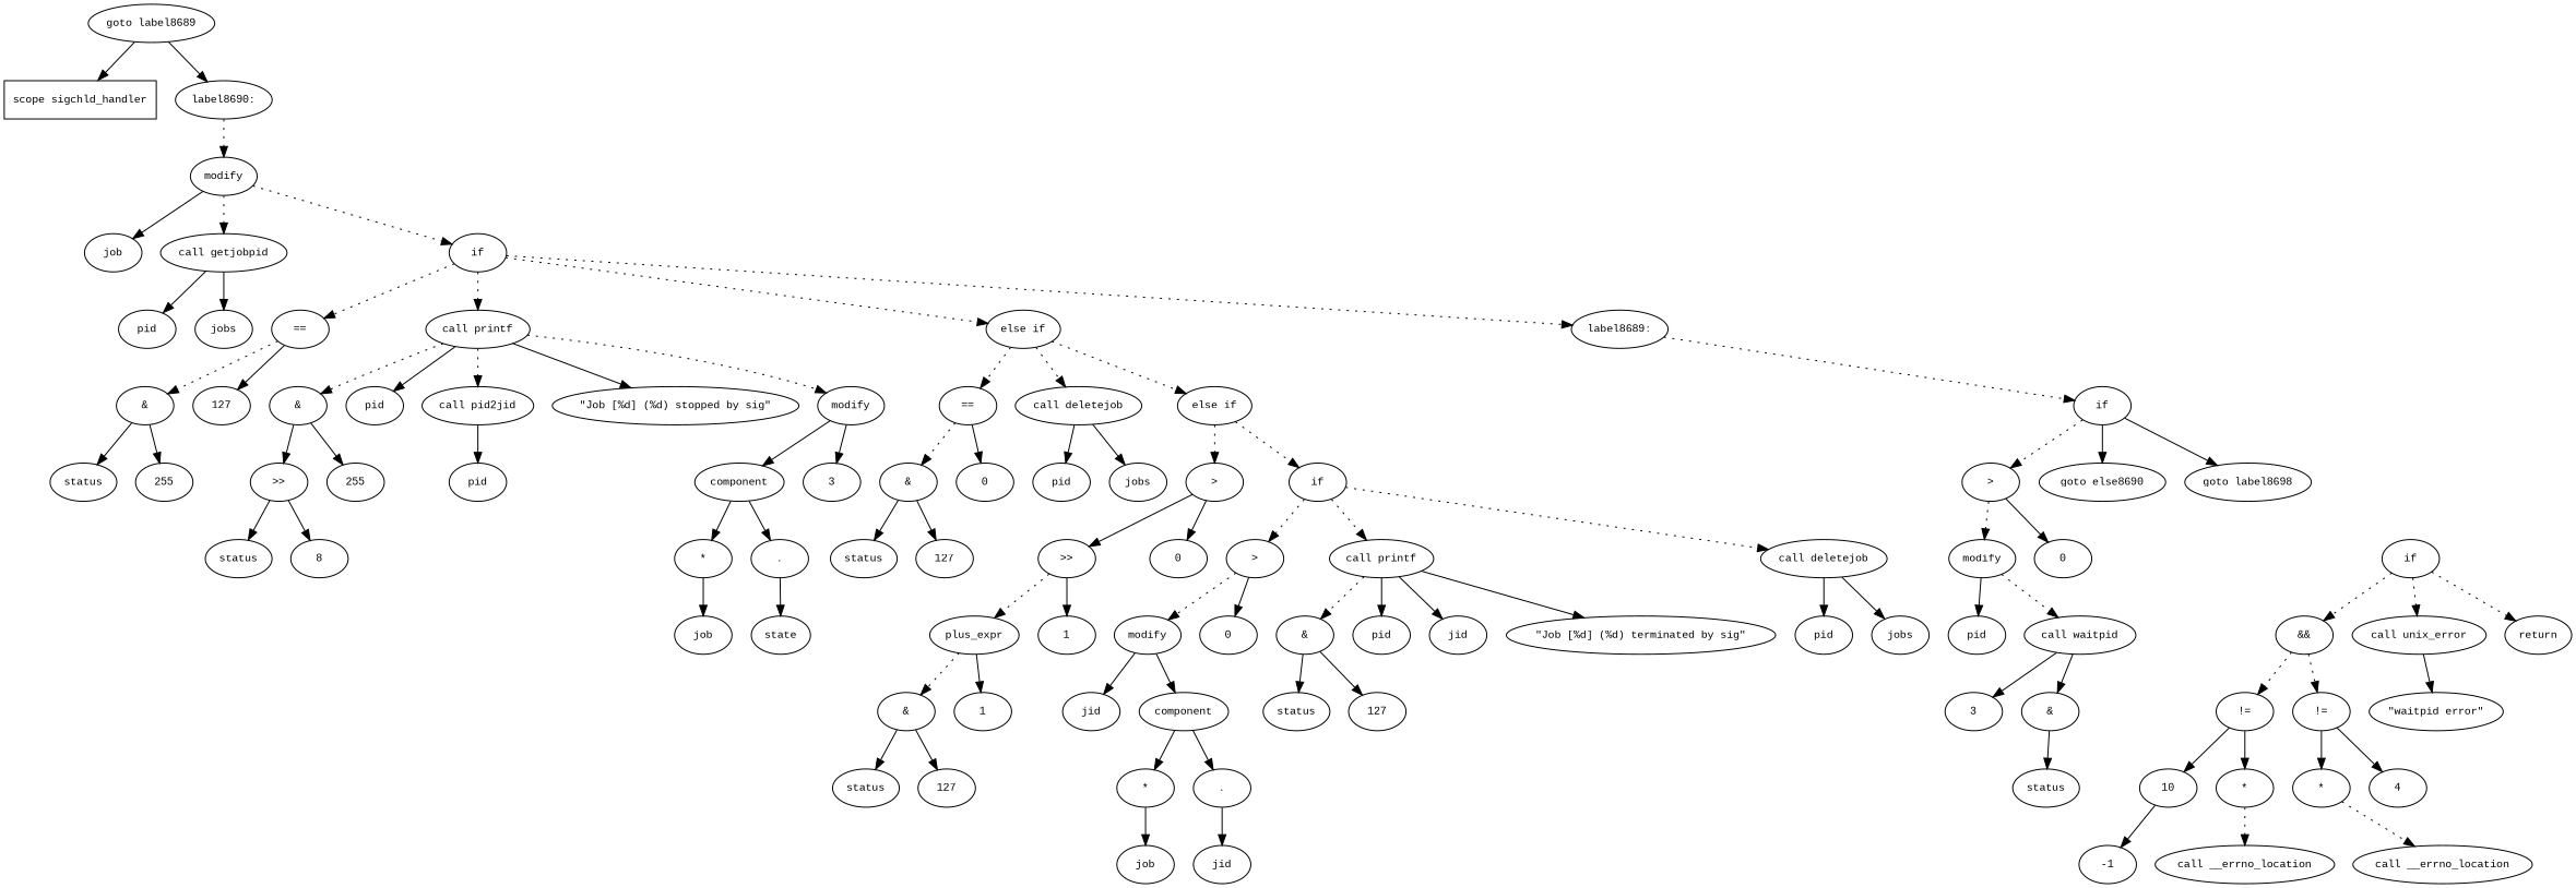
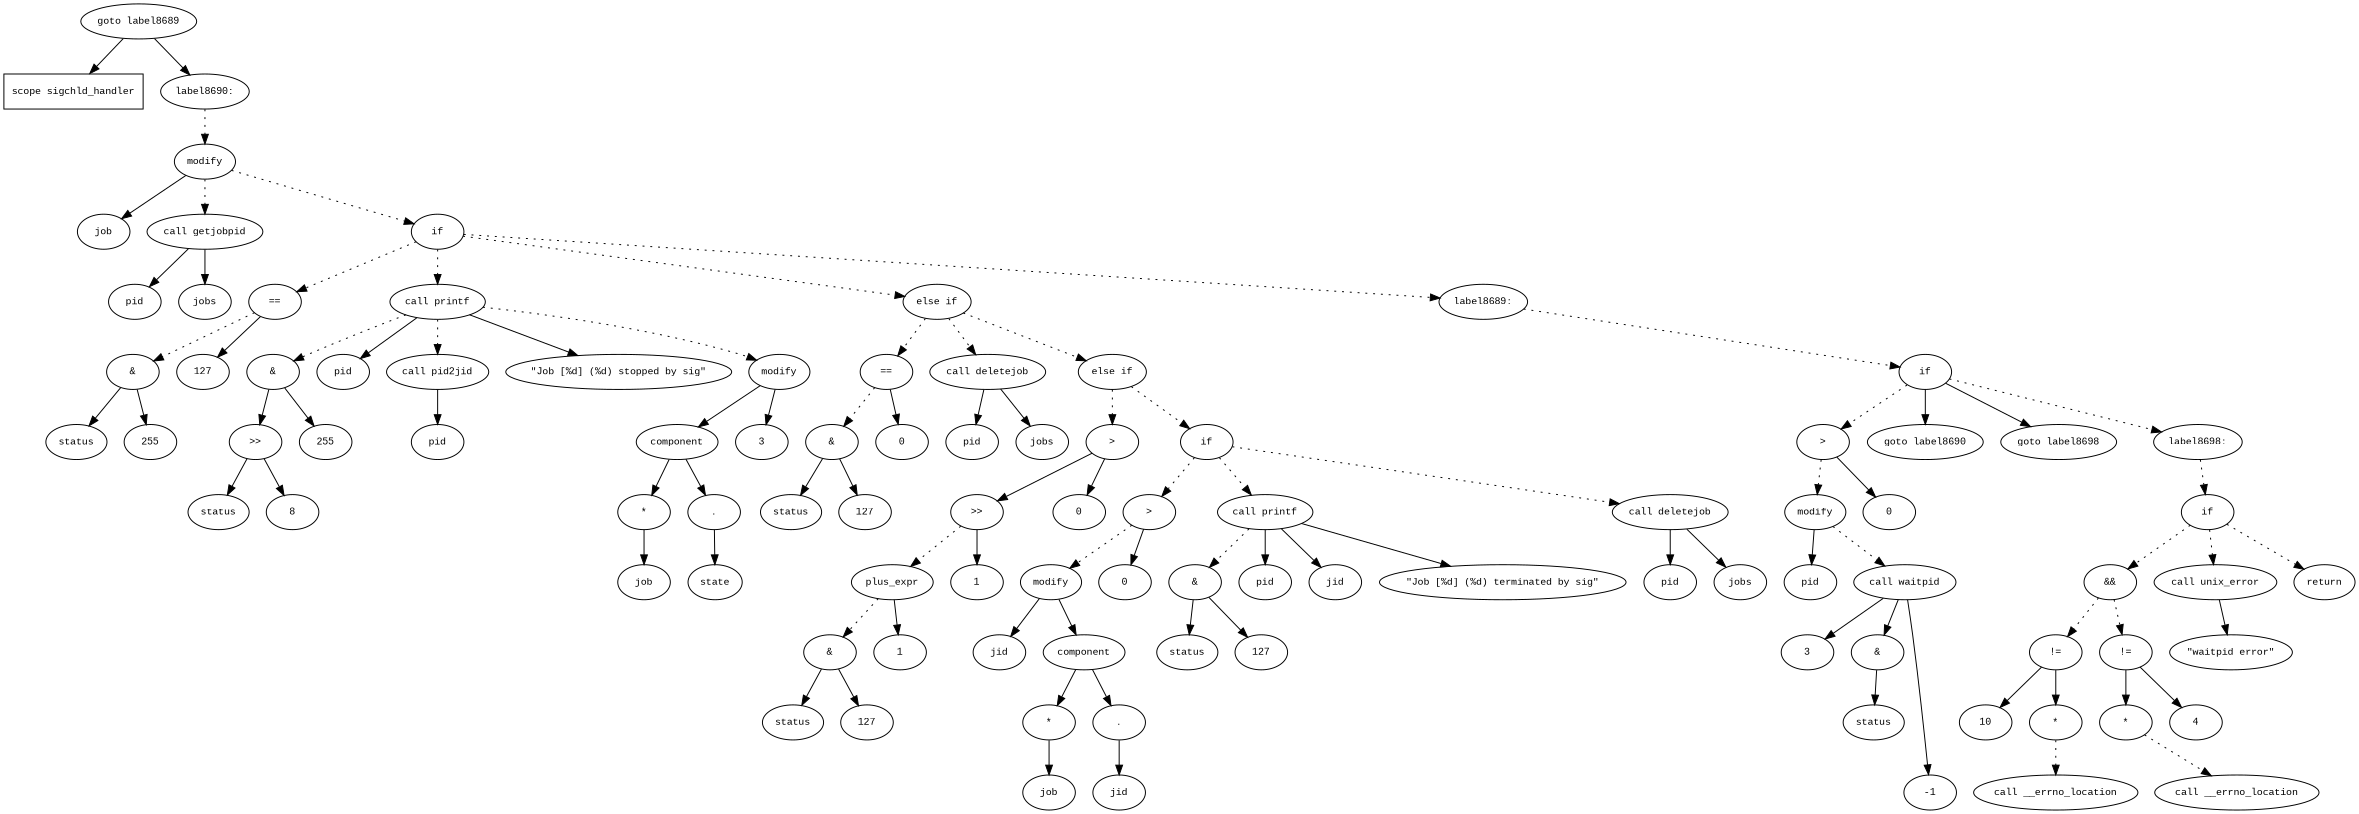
  digraph {
    fontname="Times New Roman"
    fontsize=10
    node [fontname="Courier New" fontsize=10 shape=ellipse]
    edge [fontname="Times New Roman" fontsize=10]
    n1 [label="scope sigchld_handler" shape=box]
    n2 [label="goto label8689"]
    n3 [label="label8690:"]
    n4 [label=modify]
    n5 [label=job]
    n6 [label="call getjobpid"]
    n7 [label=if]
    n8 [label=pid]
    n9 [label=jobs]
    n10 [label="=="]
    n11 [label="call printf"]
    n12 [label="else if"]
    n13 [label="label8689:"]
    n14 [label="&"]
    n15 [label=127]
    n16 [label="&"]
    n17 [label=pid]
    n18 [label="call pid2jid"]
    n19 [label="\"Job [%d] (%d) stopped by sig\""]
    n20 [label=modify]
    n21 [label="=="]
    n22 [label="call deletejob"]
    n23 [label="else if"]
    n24 [label=if]
    n25 [label=status]
    n26 [label=255]
    n27 [label=">>"]
    n28 [label=255]
    n29 [label=pid]
    n30 [label=component]
    n31 [label=3]
    n32 [label=status]
    n33 [label=8]
    n34 [label="*"]
    n35 [label="."]
    n36 [label=job]
    n37 [label=state]
    n38 [label="&"]
    n39 [label=0]
    n40 [label=pid]
    n41 [label=jobs]
    n42 [label=">"]
    n43 [label=if]
    n44 [label=status]
    n45 [label=127]
    n46 [label=">>"]
    n47 [label=0]
    n48 [label=">"]
    n49 [label="call printf"]
    n50 [label="call deletejob"]
    n51 [label=plus_expr]
    n52 [label=1]
    n53 [label="&"]
    n54 [label=1]
    n55 [label=status]
    n56 [label=127]
    n57 [label=modify]
    n58 [label=0]
    n59 [label="&"]
    n60 [label=pid]
    n61 [label=jid]
    n62 [label="\"Job [%d] (%d) terminated by sig\""]
    n63 [label=pid]
    n64 [label=jobs]
    n65 [label=jid]
    n66 [label=component]
    n67 [label="*"]
    n68 [label="."]
    n69 [label=job]
    n70 [label=jid]
    n71 [label=status]
    n72 [label=127]
    n73 [label=">"]
-   n74 [label="goto else8690"]
+   n74 [label="goto label8690"]
    n75 [label="goto label8698"]
+   n76 [label="label8698:"]
    n77 [label=modify]
    n78 [label=0]
    n79 [label=if]
    n80 [label=pid]
    n81 [label="call waitpid"]
    n82 [label=3]
    n83 [label="&"]
    n84 [label=-1]
    n85 [label=status]
    n86 [label="&&"]
    n87 [label="call unix_error"]
    n88 [label=return]
    n89 [label="!="]
    n90 [label="!="]
    n91 [label="\"waitpid error\""]
    n92 [label="*"]
    n93 [label=10]
    n94 [label="*"]
    n95 [label=4]
    n96 [label="call __errno_location"]
    n97 [label="call __errno_location"]
    n2 -> n1
    n2 -> n3 [style=solid]
    n3 -> n4 [style=dotted]
    n4 -> n5
    n4 -> n6 [style=dotted]
    n4 -> n7 [style=dotted]
    n6 -> n8
    n6 -> n9
    n7 -> n10 [style=dotted]
    n7 -> n11 [style=dotted]
    n7 -> n12 [style=dotted]
    n7 -> n13 [style=dotted]
    n10 -> n14 [style=dotted]
    n10 -> n15
    n11 -> n16 [style=dotted]
    n11 -> n17
    n11 -> n18 [style=dotted]
    n11 -> n19
    n11 -> n20 [style=dotted]
    n12 -> n21 [style=dotted]
    n12 -> n22 [style=dotted]
    n12 -> n23 [style=dotted]
    n13 -> n24 [style=dotted]
    n14 -> n25
    n14 -> n26
    n16 -> n27
    n16 -> n28
    n18 -> n29
    n20 -> n30
    n20 -> n31
    n21 -> n38 [style=dotted]
    n21 -> n39
    n22 -> n40
    n22 -> n41
    n23 -> n42 [style=dotted]
    n23 -> n43 [style=dotted]
    n24 -> n73 [style=dotted]
    n24 -> n74
    n24 -> n75
+   n24 -> n76 [style=dotted]
    n27 -> n32
    n27 -> n33
    n30 -> n34
    n30 -> n35
    n34 -> n36
    n35 -> n37
    n38 -> n44
    n38 -> n45
    n42 -> n46
    n42 -> n47
    n43 -> n48 [style=dotted]
    n43 -> n49 [style=dotted]
    n43 -> n50 [style=dotted]
    n46 -> n51 [style=dotted]
    n46 -> n52
    n48 -> n57 [style=dotted]
    n48 -> n58
    n49 -> n59 [style=dotted]
    n49 -> n60
    n49 -> n61
    n49 -> n62
    n50 -> n63
    n50 -> n64
    n51 -> n53 [style=dotted]
    n51 -> n54
    n53 -> n55
    n53 -> n56
    n57 -> n65
    n57 -> n66
    n59 -> n71
    n59 -> n72
    n66 -> n67
    n66 -> n68
    n67 -> n69
    n68 -> n70
    n73 -> n77 [style=dotted]
    n73 -> n78
+   n76 -> n79 [style=dotted]
    n77 -> n80
    n77 -> n81 [style=dotted]
    n79 -> n86 [style=dotted]
    n79 -> n87 [style=dotted]
    n79 -> n88 [style=dotted]
    n81 -> n82
    n81 -> n83
-   n93 -> n84
+   n81 -> n84
    n83 -> n85
    n86 -> n89 [style=dotted]
    n86 -> n90 [style=dotted]
    n87 -> n91
    n89 -> n92
    n89 -> n93
    n90 -> n94
    n90 -> n95
    n92 -> n96 [style=dotted]
    n94 -> n97 [style=dotted]
  }
